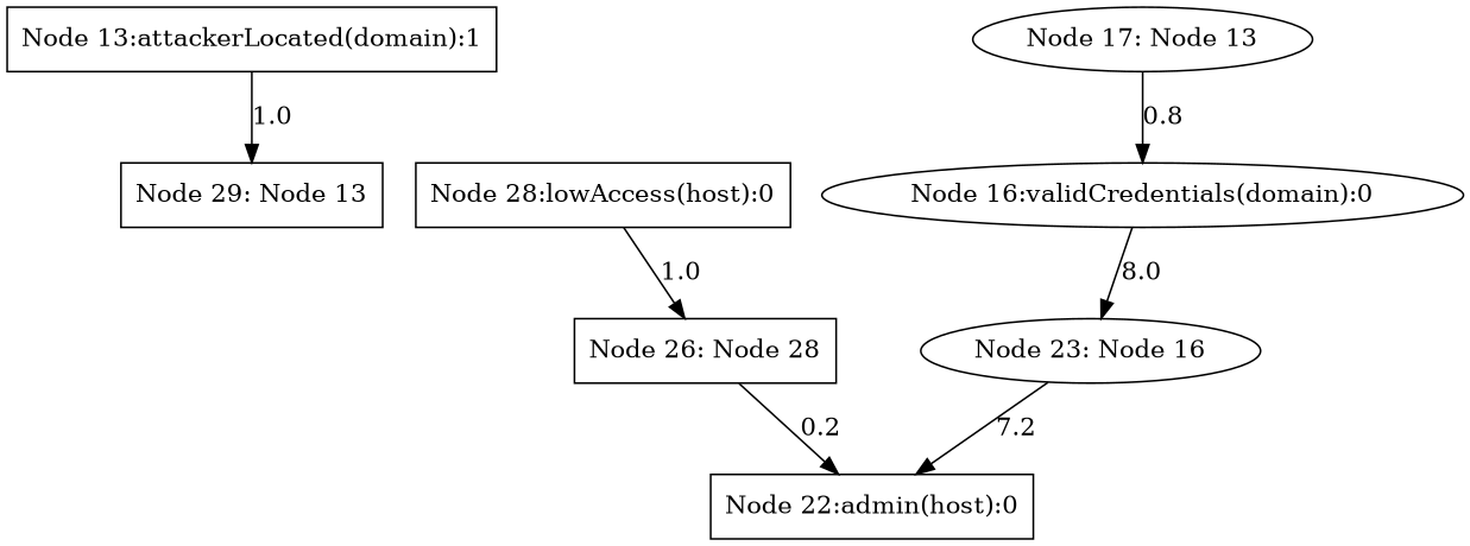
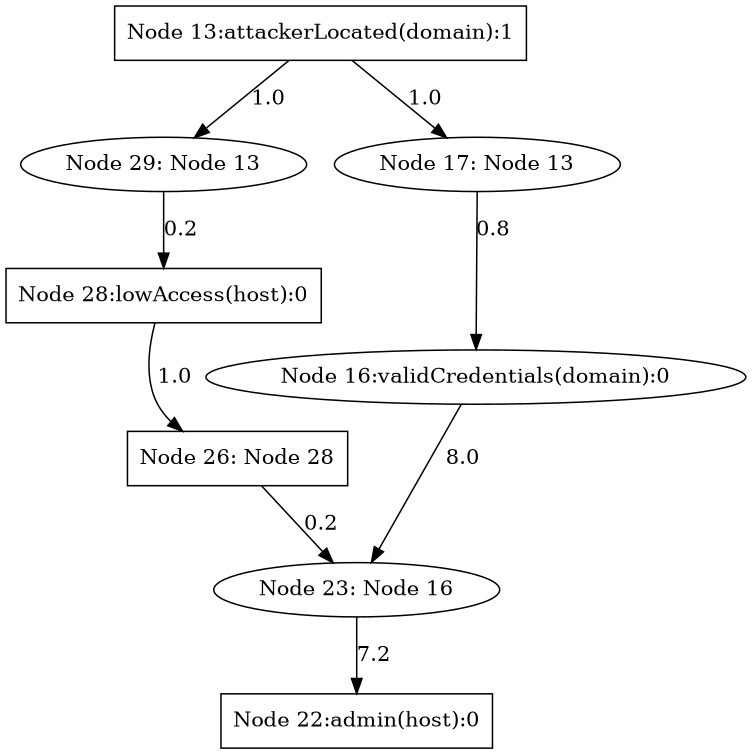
  strict digraph {
    node [nodeType=AND probArray=1.0 shape=ellipse]
    edge [color=black]
-   n1 [label="Node 29: Node 13" shape=box]
+   n1 [label="Node 29: Node 13"]
    n2 [label="Node 28:lowAccess(host):0" nodeType=OR probArray=0.2 shape=box]
    n3 [label="Node 26: Node 28" shape=box]
    n4 [label="Node 22:admin(host):0" nodeType=OR probArray="0.2 0.2" shape=box]
    n5 [label="Node 23: Node 16"]
    n6 [label="Node 17: Node 13"]
    n7 [label="Node 16:validCredentials(domain):0" nodeType=OR probArray=0.8]
    n8 [label="Node 13:attackerLocated(domain):1" shape=box]
+   n1 -> n2 [label=0.2]
    n2 -> n3 [label=1.0]
-   n3 -> n4 [label=0.2]
+   n3 -> n5 [label=0.2]
    n5 -> n4 [label=7.2]
    n6 -> n7 [label=0.8]
    n7 -> n5 [label=8.0]
    n8 -> n1 [label=1.0]
+   n8 -> n6 [label=1.0]
  }
